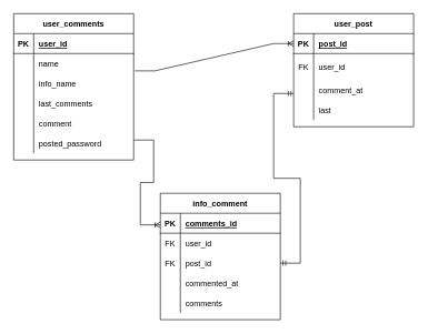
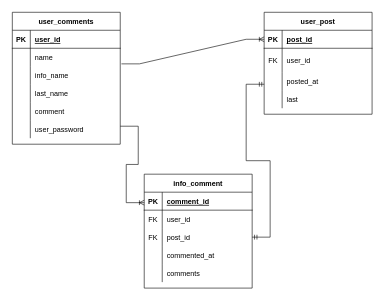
  <mxCell id="0" />
  <mxCell id="1" parent="0" />
  <mxCell id="2" value="user_comments" style="shape=table;startSize=30;container=1;collapsible=1;childLayout=tableLayout;fixedRows=1;rowLines=0;fontStyle=1;align=center;resizeLast=1;" vertex="1" parent="1"><mxGeometry x="20" y="20" width="180" height="220" as="geometry" /></mxCell>
  <mxCell id="3" value="" style="shape=tableRow;horizontal=0;startSize=0;swimlaneHead=0;swimlaneBody=0;fillColor=none;collapsible=0;dropTarget=0;points=[[0,0.5],[1,0.5]];portConstraint=eastwest;top=0;left=0;right=0;bottom=1;" vertex="1" parent="2"><mxGeometry y="30" width="180" height="30" as="geometry" /></mxCell>
  <mxCell id="4" value="PK" style="shape=partialRectangle;connectable=0;fillColor=none;top=0;left=0;bottom=0;right=0;fontStyle=1;overflow=hidden;" vertex="1" parent="3"><mxGeometry width="30" height="30" as="geometry"><mxRectangle width="30" height="30" as="alternateBounds" /></mxGeometry></mxCell>
  <mxCell id="5" value="user_id" style="shape=partialRectangle;connectable=0;fillColor=none;top=0;left=0;bottom=0;right=0;align=left;spacingLeft=6;fontStyle=5;overflow=hidden;" vertex="1" parent="3"><mxGeometry x="30" width="150" height="30" as="geometry"><mxRectangle width="150" height="30" as="alternateBounds" /></mxGeometry></mxCell>
  <mxCell id="6" value="" style="shape=tableRow;horizontal=0;startSize=0;swimlaneHead=0;swimlaneBody=0;fillColor=none;collapsible=0;dropTarget=0;points=[[0,0.5],[1,0.5]];portConstraint=eastwest;top=0;left=0;right=0;bottom=0;" vertex="1" parent="2"><mxGeometry y="60" width="180" height="30" as="geometry" /></mxCell>
  <mxCell id="7" value="" style="shape=partialRectangle;connectable=0;fillColor=none;top=0;left=0;bottom=0;right=0;editable=1;overflow=hidden;" vertex="1" parent="6"><mxGeometry width="30" height="30" as="geometry"><mxRectangle width="30" height="30" as="alternateBounds" /></mxGeometry></mxCell>
  <mxCell id="8" value="name" style="shape=partialRectangle;connectable=0;fillColor=none;top=0;left=0;bottom=0;right=0;align=left;spacingLeft=6;overflow=hidden;" vertex="1" parent="6"><mxGeometry x="30" width="150" height="30" as="geometry"><mxRectangle width="150" height="30" as="alternateBounds" /></mxGeometry></mxCell>
  <mxCell id="9" value="" style="shape=tableRow;horizontal=0;startSize=0;swimlaneHead=0;swimlaneBody=0;fillColor=none;collapsible=0;dropTarget=0;points=[[0,0.5],[1,0.5]];portConstraint=eastwest;top=0;left=0;right=0;bottom=0;" vertex="1" parent="2"><mxGeometry y="90" width="180" height="30" as="geometry" /></mxCell>
  <mxCell id="10" value="" style="shape=partialRectangle;connectable=0;fillColor=none;top=0;left=0;bottom=0;right=0;editable=1;overflow=hidden;" vertex="1" parent="9"><mxGeometry width="30" height="30" as="geometry"><mxRectangle width="30" height="30" as="alternateBounds" /></mxGeometry></mxCell>
  <mxCell id="11" value="info_name" style="shape=partialRectangle;connectable=0;fillColor=none;top=0;left=0;bottom=0;right=0;align=left;spacingLeft=6;overflow=hidden;" vertex="1" parent="9"><mxGeometry x="30" width="150" height="30" as="geometry"><mxRectangle width="150" height="30" as="alternateBounds" /></mxGeometry></mxCell>
  <mxCell id="12" value="" style="shape=tableRow;horizontal=0;startSize=0;swimlaneHead=0;swimlaneBody=0;fillColor=none;collapsible=0;dropTarget=0;points=[[0,0.5],[1,0.5]];portConstraint=eastwest;top=0;left=0;right=0;bottom=0;" vertex="1" parent="2"><mxGeometry y="120" width="180" height="30" as="geometry" /></mxCell>
  <mxCell id="13" value="" style="shape=partialRectangle;connectable=0;fillColor=none;top=0;left=0;bottom=0;right=0;editable=1;overflow=hidden;" vertex="1" parent="12"><mxGeometry width="30" height="30" as="geometry"><mxRectangle width="30" height="30" as="alternateBounds" /></mxGeometry></mxCell>
- <mxCell id="14" value="last_comments" style="shape=partialRectangle;connectable=0;fillColor=none;top=0;left=0;bottom=0;right=0;align=left;spacingLeft=6;overflow=hidden;" vertex="1" parent="12"><mxGeometry x="30" width="150" height="30" as="geometry"><mxRectangle width="150" height="30" as="alternateBounds" /></mxGeometry></mxCell>
+ <mxCell id="14" value="last_name" style="shape=partialRectangle;connectable=0;fillColor=none;top=0;left=0;bottom=0;right=0;align=left;spacingLeft=6;overflow=hidden;" vertex="1" parent="12"><mxGeometry x="30" width="150" height="30" as="geometry"><mxRectangle width="150" height="30" as="alternateBounds" /></mxGeometry></mxCell>
  <mxCell id="15" value="" style="shape=tableRow;horizontal=0;startSize=0;swimlaneHead=0;swimlaneBody=0;fillColor=none;collapsible=0;dropTarget=0;points=[[0,0.5],[1,0.5]];portConstraint=eastwest;top=0;left=0;right=0;bottom=0;" vertex="1" parent="2"><mxGeometry y="150" width="180" height="30" as="geometry" /></mxCell>
  <mxCell id="16" value="" style="shape=partialRectangle;connectable=0;fillColor=none;top=0;left=0;bottom=0;right=0;editable=1;overflow=hidden;" vertex="1" parent="15"><mxGeometry width="30" height="30" as="geometry"><mxRectangle width="30" height="30" as="alternateBounds" /></mxGeometry></mxCell>
  <mxCell id="17" value="comment" style="shape=partialRectangle;connectable=0;fillColor=none;top=0;left=0;bottom=0;right=0;align=left;spacingLeft=6;overflow=hidden;" vertex="1" parent="15"><mxGeometry x="30" width="150" height="30" as="geometry"><mxRectangle width="150" height="30" as="alternateBounds" /></mxGeometry></mxCell>
  <mxCell id="18" value="" style="shape=tableRow;horizontal=0;startSize=0;swimlaneHead=0;swimlaneBody=0;fillColor=none;collapsible=0;dropTarget=0;points=[[0,0.5],[1,0.5]];portConstraint=eastwest;top=0;left=0;right=0;bottom=0;" vertex="1" parent="2"><mxGeometry y="180" width="180" height="30" as="geometry" /></mxCell>
  <mxCell id="19" value="" style="shape=partialRectangle;connectable=0;fillColor=none;top=0;left=0;bottom=0;right=0;editable=1;overflow=hidden;" vertex="1" parent="18"><mxGeometry width="30" height="30" as="geometry"><mxRectangle width="30" height="30" as="alternateBounds" /></mxGeometry></mxCell>
- <mxCell id="20" value="posted_password" style="shape=partialRectangle;connectable=0;fillColor=none;top=0;left=0;bottom=0;right=0;align=left;spacingLeft=6;overflow=hidden;" vertex="1" parent="18"><mxGeometry x="30" width="150" height="30" as="geometry"><mxRectangle width="150" height="30" as="alternateBounds" /></mxGeometry></mxCell>
+ <mxCell id="20" value="user_password" style="shape=partialRectangle;connectable=0;fillColor=none;top=0;left=0;bottom=0;right=0;align=left;spacingLeft=6;overflow=hidden;" vertex="1" parent="18"><mxGeometry x="30" width="150" height="30" as="geometry"><mxRectangle width="150" height="30" as="alternateBounds" /></mxGeometry></mxCell>
  <mxCell id="21" value="user_post" style="shape=table;startSize=30;container=1;collapsible=1;childLayout=tableLayout;fixedRows=1;rowLines=0;fontStyle=1;align=center;resizeLast=1;" vertex="1" parent="1"><mxGeometry x="440" y="20" width="180" height="170" as="geometry" /></mxCell>
  <mxCell id="22" value="" style="shape=tableRow;horizontal=0;startSize=0;swimlaneHead=0;swimlaneBody=0;fillColor=none;collapsible=0;dropTarget=0;points=[[0,0.5],[1,0.5]];portConstraint=eastwest;top=0;left=0;right=0;bottom=1;" vertex="1" parent="21"><mxGeometry y="30" width="180" height="30" as="geometry" /></mxCell>
  <mxCell id="23" value="PK" style="shape=partialRectangle;connectable=0;fillColor=none;top=0;left=0;bottom=0;right=0;fontStyle=1;overflow=hidden;" vertex="1" parent="22"><mxGeometry width="30" height="30" as="geometry"><mxRectangle width="30" height="30" as="alternateBounds" /></mxGeometry></mxCell>
  <mxCell id="24" value="post_id" style="shape=partialRectangle;connectable=0;fillColor=none;top=0;left=0;bottom=0;right=0;align=left;spacingLeft=6;fontStyle=5;overflow=hidden;" vertex="1" parent="22"><mxGeometry x="30" width="150" height="30" as="geometry"><mxRectangle width="150" height="30" as="alternateBounds" /></mxGeometry></mxCell>
  <mxCell id="25" value="" style="shape=tableRow;horizontal=0;startSize=0;swimlaneHead=0;swimlaneBody=0;fillColor=none;collapsible=0;dropTarget=0;points=[[0,0.5],[1,0.5]];portConstraint=eastwest;top=0;left=0;right=0;bottom=0;" vertex="1" parent="21"><mxGeometry y="60" width="180" height="40" as="geometry" /></mxCell>
  <mxCell id="26" value="FK" style="shape=partialRectangle;connectable=0;fillColor=none;top=0;left=0;bottom=0;right=0;fontStyle=0;overflow=hidden;" vertex="1" parent="25"><mxGeometry width="30" height="40" as="geometry"><mxRectangle width="30" height="40" as="alternateBounds" /></mxGeometry></mxCell>
  <mxCell id="27" value="user_id" style="shape=partialRectangle;connectable=0;fillColor=none;top=0;left=0;bottom=0;right=0;align=left;spacingLeft=6;fontStyle=0;overflow=hidden;" vertex="1" parent="25"><mxGeometry x="30" width="150" height="40" as="geometry"><mxRectangle width="150" height="40" as="alternateBounds" /></mxGeometry></mxCell>
  <mxCell id="28" value="" style="shape=tableRow;horizontal=0;startSize=0;swimlaneHead=0;swimlaneBody=0;fillColor=none;collapsible=0;dropTarget=0;points=[[0,0.5],[1,0.5]];portConstraint=eastwest;top=0;left=0;right=0;bottom=0;" vertex="1" parent="21"><mxGeometry y="100" width="180" height="30" as="geometry" /></mxCell>
  <mxCell id="29" value="" style="shape=partialRectangle;connectable=0;fillColor=none;top=0;left=0;bottom=0;right=0;editable=1;overflow=hidden;" vertex="1" parent="28"><mxGeometry width="30" height="30" as="geometry"><mxRectangle width="30" height="30" as="alternateBounds" /></mxGeometry></mxCell>
- <mxCell id="30" value="comment_at" style="shape=partialRectangle;connectable=0;fillColor=none;top=0;left=0;bottom=0;right=0;align=left;spacingLeft=6;overflow=hidden;" vertex="1" parent="28"><mxGeometry x="30" width="150" height="30" as="geometry"><mxRectangle width="150" height="30" as="alternateBounds" /></mxGeometry></mxCell>
+ <mxCell id="30" value="posted_at" style="shape=partialRectangle;connectable=0;fillColor=none;top=0;left=0;bottom=0;right=0;align=left;spacingLeft=6;overflow=hidden;" vertex="1" parent="28"><mxGeometry x="30" width="150" height="30" as="geometry"><mxRectangle width="150" height="30" as="alternateBounds" /></mxGeometry></mxCell>
  <mxCell id="31" value="" style="shape=tableRow;horizontal=0;startSize=0;swimlaneHead=0;swimlaneBody=0;fillColor=none;collapsible=0;dropTarget=0;points=[[0,0.5],[1,0.5]];portConstraint=eastwest;top=0;left=0;right=0;bottom=0;" vertex="1" parent="21"><mxGeometry y="130" width="180" height="30" as="geometry" /></mxCell>
  <mxCell id="32" value="" style="shape=partialRectangle;connectable=0;fillColor=none;top=0;left=0;bottom=0;right=0;editable=1;overflow=hidden;" vertex="1" parent="31"><mxGeometry width="30" height="30" as="geometry"><mxRectangle width="30" height="30" as="alternateBounds" /></mxGeometry></mxCell>
  <mxCell id="33" value="last" style="shape=partialRectangle;connectable=0;fillColor=none;top=0;left=0;bottom=0;right=0;align=left;spacingLeft=6;overflow=hidden;" vertex="1" parent="31"><mxGeometry x="30" width="150" height="30" as="geometry"><mxRectangle width="150" height="30" as="alternateBounds" /></mxGeometry></mxCell>
  <mxCell id="34" value="info_comment" style="shape=table;startSize=30;container=1;collapsible=1;childLayout=tableLayout;fixedRows=1;rowLines=0;fontStyle=1;align=center;resizeLast=1;" vertex="1" parent="1"><mxGeometry x="240" y="290" width="180" height="190" as="geometry" /></mxCell>
  <mxCell id="35" value="" style="shape=tableRow;horizontal=0;startSize=0;swimlaneHead=0;swimlaneBody=0;fillColor=none;collapsible=0;dropTarget=0;points=[[0,0.5],[1,0.5]];portConstraint=eastwest;top=0;left=0;right=0;bottom=1;" vertex="1" parent="34"><mxGeometry y="30" width="180" height="30" as="geometry" /></mxCell>
  <mxCell id="36" value="PK" style="shape=partialRectangle;connectable=0;fillColor=none;top=0;left=0;bottom=0;right=0;fontStyle=1;overflow=hidden;" vertex="1" parent="35"><mxGeometry width="30" height="30" as="geometry"><mxRectangle width="30" height="30" as="alternateBounds" /></mxGeometry></mxCell>
- <mxCell id="37" value="comments_id" style="shape=partialRectangle;connectable=0;fillColor=none;top=0;left=0;bottom=0;right=0;align=left;spacingLeft=6;fontStyle=5;overflow=hidden;" vertex="1" parent="35"><mxGeometry x="30" width="150" height="30" as="geometry"><mxRectangle width="150" height="30" as="alternateBounds" /></mxGeometry></mxCell>
+ <mxCell id="37" value="comment_id" style="shape=partialRectangle;connectable=0;fillColor=none;top=0;left=0;bottom=0;right=0;align=left;spacingLeft=6;fontStyle=5;overflow=hidden;" vertex="1" parent="35"><mxGeometry x="30" width="150" height="30" as="geometry"><mxRectangle width="150" height="30" as="alternateBounds" /></mxGeometry></mxCell>
  <mxCell id="38" value="" style="shape=tableRow;horizontal=0;startSize=0;swimlaneHead=0;swimlaneBody=0;fillColor=none;collapsible=0;dropTarget=0;points=[[0,0.5],[1,0.5]];portConstraint=eastwest;top=0;left=0;right=0;bottom=0;" vertex="1" parent="34"><mxGeometry y="60" width="180" height="30" as="geometry" /></mxCell>
  <mxCell id="39" value="FK" style="shape=partialRectangle;connectable=0;fillColor=none;top=0;left=0;bottom=0;right=0;fontStyle=0;overflow=hidden;" vertex="1" parent="38"><mxGeometry width="30" height="30" as="geometry"><mxRectangle width="30" height="30" as="alternateBounds" /></mxGeometry></mxCell>
  <mxCell id="40" value="user_id" style="shape=partialRectangle;connectable=0;fillColor=none;top=0;left=0;bottom=0;right=0;align=left;spacingLeft=6;fontStyle=0;overflow=hidden;" vertex="1" parent="38"><mxGeometry x="30" width="150" height="30" as="geometry"><mxRectangle width="150" height="30" as="alternateBounds" /></mxGeometry></mxCell>
  <mxCell id="41" value="" style="shape=tableRow;horizontal=0;startSize=0;swimlaneHead=0;swimlaneBody=0;fillColor=none;collapsible=0;dropTarget=0;points=[[0,0.5],[1,0.5]];portConstraint=eastwest;top=0;left=0;right=0;bottom=0;" vertex="1" parent="34"><mxGeometry y="90" width="180" height="30" as="geometry" /></mxCell>
  <mxCell id="42" value="FK" style="shape=partialRectangle;connectable=0;fillColor=none;top=0;left=0;bottom=0;right=0;fontStyle=0;overflow=hidden;" vertex="1" parent="41"><mxGeometry width="30" height="30" as="geometry"><mxRectangle width="30" height="30" as="alternateBounds" /></mxGeometry></mxCell>
  <mxCell id="43" value="post_id" style="shape=partialRectangle;connectable=0;fillColor=none;top=0;left=0;bottom=0;right=0;align=left;spacingLeft=6;fontStyle=0;overflow=hidden;" vertex="1" parent="41"><mxGeometry x="30" width="150" height="30" as="geometry"><mxRectangle width="150" height="30" as="alternateBounds" /></mxGeometry></mxCell>
  <mxCell id="44" value="" style="shape=tableRow;horizontal=0;startSize=0;swimlaneHead=0;swimlaneBody=0;fillColor=none;collapsible=0;dropTarget=0;points=[[0,0.5],[1,0.5]];portConstraint=eastwest;top=0;left=0;right=0;bottom=0;" vertex="1" parent="34"><mxGeometry y="120" width="180" height="30" as="geometry" /></mxCell>
  <mxCell id="45" value="" style="shape=partialRectangle;connectable=0;fillColor=none;top=0;left=0;bottom=0;right=0;editable=1;overflow=hidden;" vertex="1" parent="44"><mxGeometry width="30" height="30" as="geometry"><mxRectangle width="30" height="30" as="alternateBounds" /></mxGeometry></mxCell>
  <mxCell id="46" value="commented_at" style="shape=partialRectangle;connectable=0;fillColor=none;top=0;left=0;bottom=0;right=0;align=left;spacingLeft=6;overflow=hidden;" vertex="1" parent="44"><mxGeometry x="30" width="150" height="30" as="geometry"><mxRectangle width="150" height="30" as="alternateBounds" /></mxGeometry></mxCell>
  <mxCell id="47" value="" style="shape=tableRow;horizontal=0;startSize=0;swimlaneHead=0;swimlaneBody=0;fillColor=none;collapsible=0;dropTarget=0;points=[[0,0.5],[1,0.5]];portConstraint=eastwest;top=0;left=0;right=0;bottom=0;" vertex="1" parent="34"><mxGeometry y="150" width="180" height="30" as="geometry" /></mxCell>
  <mxCell id="48" value="" style="shape=partialRectangle;connectable=0;fillColor=none;top=0;left=0;bottom=0;right=0;editable=1;overflow=hidden;" vertex="1" parent="47"><mxGeometry width="30" height="30" as="geometry"><mxRectangle width="30" height="30" as="alternateBounds" /></mxGeometry></mxCell>
  <mxCell id="49" value="comments" style="shape=partialRectangle;connectable=0;fillColor=none;top=0;left=0;bottom=0;right=0;align=left;spacingLeft=6;overflow=hidden;" vertex="1" parent="47"><mxGeometry x="30" width="150" height="30" as="geometry"><mxRectangle width="150" height="30" as="alternateBounds" /></mxGeometry></mxCell>
  <mxCell id="50" value="" style="edgeStyle=entityRelationEdgeStyle;fontSize=12;html=1;endArrow=ERoneToMany;rounded=0;exitX=1.011;exitY=-0.133;exitDx=0;exitDy=0;exitPerimeter=0;entryX=0;entryY=0.5;entryDx=0;entryDy=0;" edge="1" parent="1" source="9" target="22"><mxGeometry width="100" height="100" relative="1" as="geometry"><mxPoint x="150" y="430" as="sourcePoint" /><mxPoint x="250" y="330" as="targetPoint" /></mxGeometry></mxCell>
  <mxCell id="51" value="" style="edgeStyle=entityRelationEdgeStyle;fontSize=12;html=1;endArrow=ERoneToMany;rounded=0;entryX=0;entryY=0.25;entryDx=0;entryDy=0;" edge="1" parent="1" target="34"><mxGeometry width="100" height="100" relative="1" as="geometry"><mxPoint x="200" y="210" as="sourcePoint" /><mxPoint x="130" y="300" as="targetPoint" /></mxGeometry></mxCell>
  <mxCell id="52" value="" style="edgeStyle=entityRelationEdgeStyle;fontSize=12;html=1;endArrow=ERmandOne;startArrow=ERmandOne;rounded=0;" edge="1" parent="1" source="41"><mxGeometry width="100" height="100" relative="1" as="geometry"><mxPoint x="150" y="430" as="sourcePoint" /><mxPoint x="440" y="140" as="targetPoint" /></mxGeometry></mxCell>
